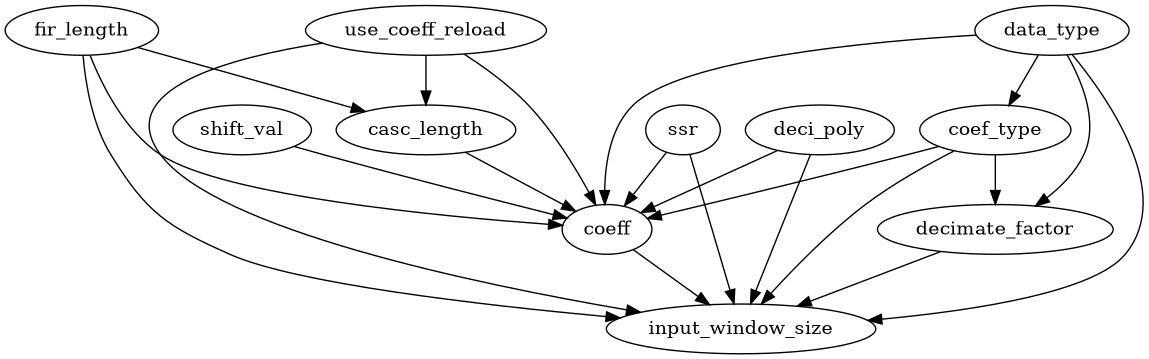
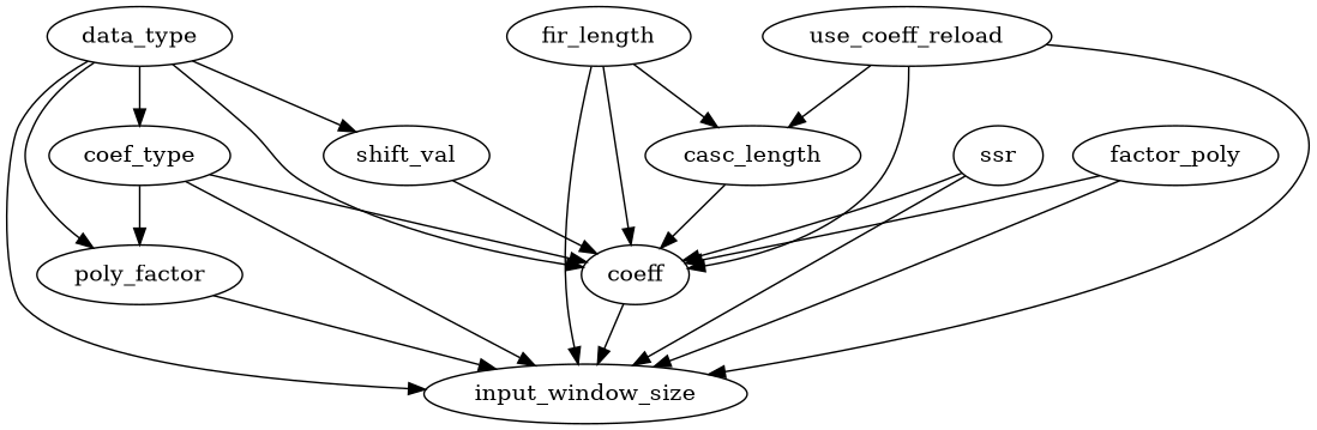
  digraph {
    use_coeff_reload
    casc_length
    coeff
    input_window_size
    fir_length
    data_type
    coef_type
    shift_val
-   decimate_factor
+   decimate_factor [label=poly_factor]
    ssr
-   deci_poly
+   deci_poly [label=factor_poly]
    use_coeff_reload -> casc_length
    use_coeff_reload -> coeff
    use_coeff_reload -> input_window_size
    casc_length -> coeff
    coeff -> input_window_size
    fir_length -> casc_length
    fir_length -> coeff
    fir_length -> input_window_size
    data_type -> coeff
    data_type -> input_window_size
    data_type -> coef_type
+   data_type -> shift_val
    data_type -> decimate_factor
    coef_type -> coeff
    coef_type -> input_window_size
    coef_type -> decimate_factor
    shift_val -> coeff
    decimate_factor -> input_window_size
    ssr -> coeff
    ssr -> input_window_size
    deci_poly -> coeff
    deci_poly -> input_window_size
  }
